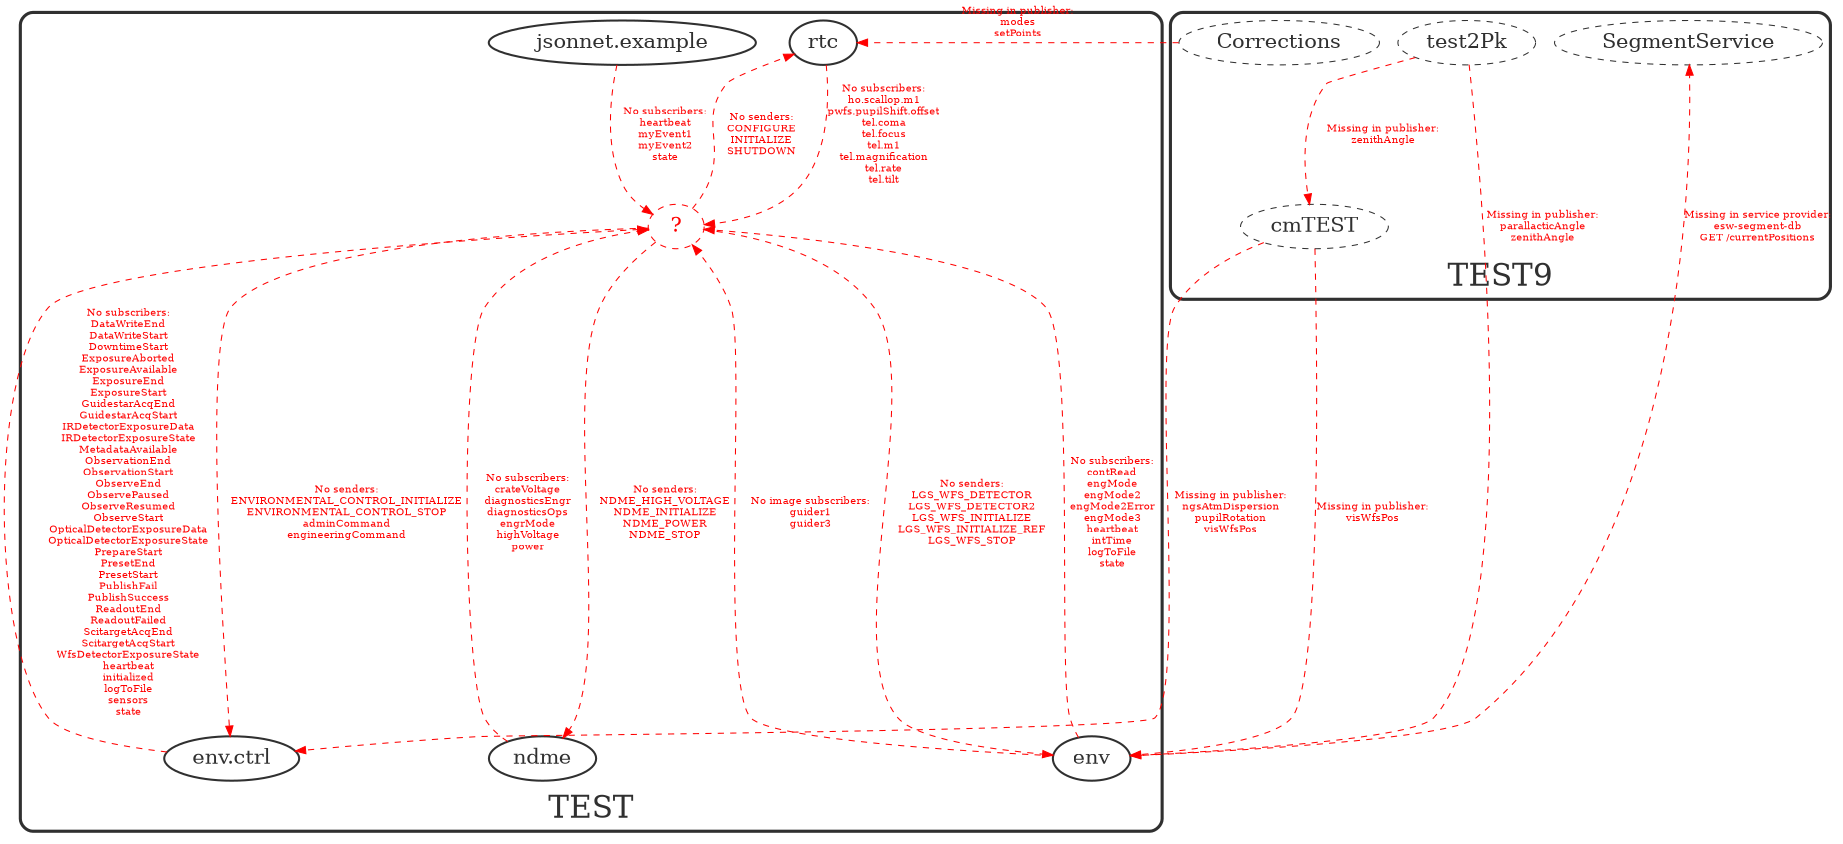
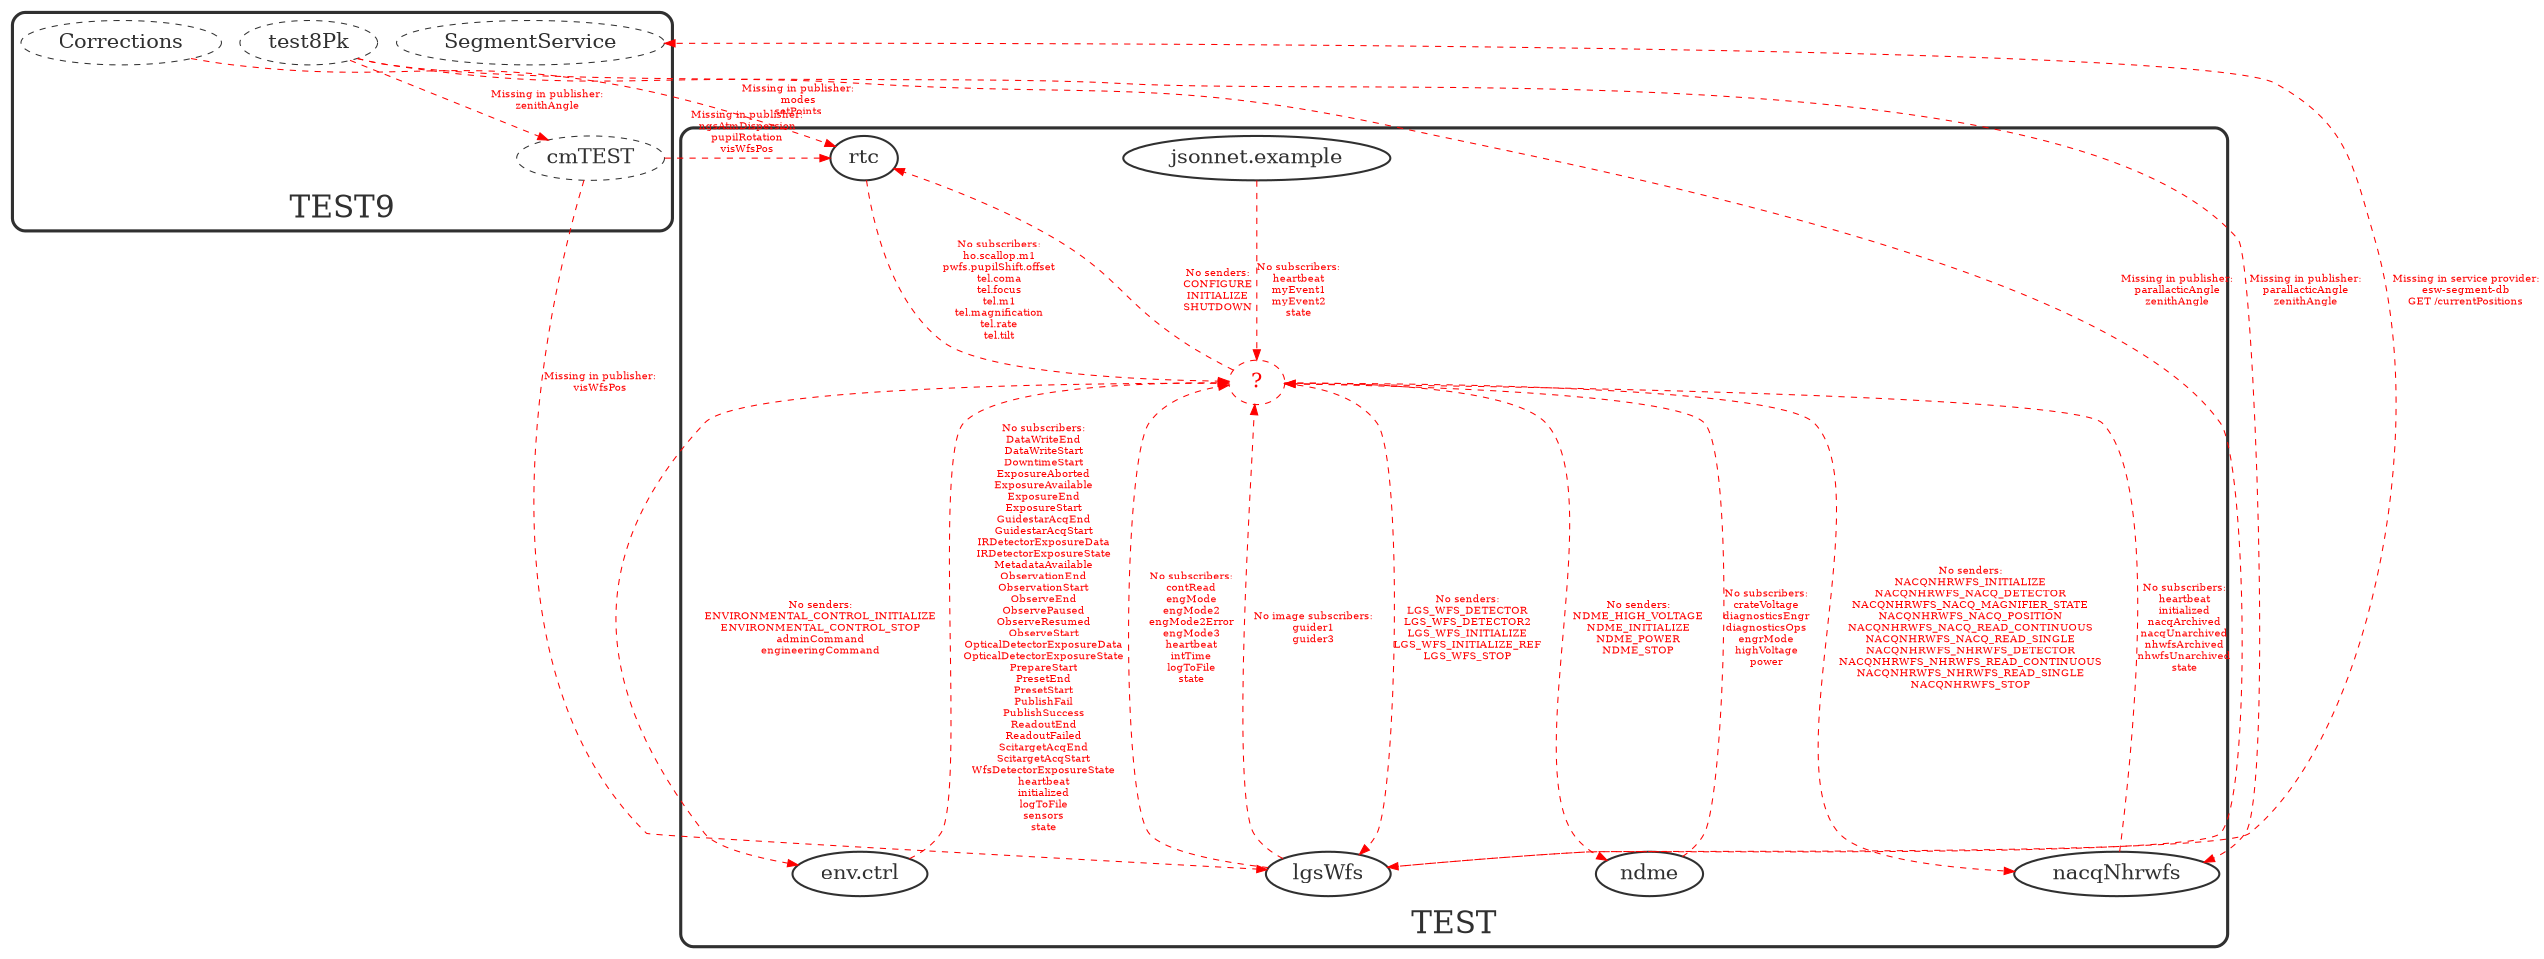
  digraph {
    splines=true
    node [color=gray19 fontcolor=gray19 fontsize=20 style=bold]
    edge [color=red fontcolor=red fontsize=10 style=dashed]
    n1 [label=rtc]
    n2 [label="env.ctrl"]
    n3 [color=red fontcolor=red label="?" style=dashed]
-   n4 [label=env]
+   n4 [label=lgsWfs]
+   n5 [label=nacqNhrwfs]
    n6 [label=ndme]
    n7 [label="jsonnet.example"]
-   n8 [label=test2Pk style=dashed]
+   n8 [label=test8Pk style=dashed]
    n9 [label=SegmentService style=dashed]
    n10 [label=Corrections style=dashed]
    n11 [label=cmTEST style=dashed]
    subgraph cluster_1 {
      color=gray19
      fontcolor=gray19
      fontsize=30
      label=TEST
      labelloc=b
      penwidth=3
      style=rounded
      n1
      n2
      n3
      n4
+     n5
      n6
      n7
    }
    subgraph cluster_2 {
      color=gray19
      fontcolor=gray19
      fontsize=30
      label=TEST9
      labelloc=b
      penwidth=3
      style=rounded
      n8
      n9
      n10
      n11
    }
    n1 -> n3 [label="No subscribers:\nho.scallop.m1\npwfs.pupilShift.offset\ntel.coma\ntel.focus\ntel.m1\ntel.magnification\ntel.rate\ntel.tilt"]
    n2 -> n3 [label="No subscribers:\nDataWriteEnd\nDataWriteStart\nDowntimeStart\nExposureAborted\nExposureAvailable\nExposureEnd\nExposureStart\nGuidestarAcqEnd\nGuidestarAcqStart\nIRDetectorExposureData\nIRDetectorExposureState\nMetadataAvailable\nObservationEnd\nObservationStart\nObserveEnd\nObservePaused\nObserveResumed\nObserveStart\nOpticalDetectorExposureData\nOpticalDetectorExposureState\nPrepareStart\nPresetEnd\nPresetStart\nPublishFail\nPublishSuccess\nReadoutEnd\nReadoutFailed\nScitargetAcqEnd\nScitargetAcqStart\nWfsDetectorExposureState\nheartbeat\ninitialized\nlogToFile\nsensors\nstate"]
    n3 -> n1 [label="No senders:\nCONFIGURE\nINITIALIZE\nSHUTDOWN"]
    n3 -> n2 [label="No senders:\nENVIRONMENTAL_CONTROL_INITIALIZE\nENVIRONMENTAL_CONTROL_STOP\nadminCommand\nengineeringCommand"]
    n3 -> n4 [label="No senders:\nLGS_WFS_DETECTOR\nLGS_WFS_DETECTOR2\nLGS_WFS_INITIALIZE\nLGS_WFS_INITIALIZE_REF\nLGS_WFS_STOP"]
+   n3 -> n5 [label="No senders:\nNACQNHRWFS_INITIALIZE\nNACQNHRWFS_NACQ_DETECTOR\nNACQNHRWFS_NACQ_MAGNIFIER_STATE\nNACQNHRWFS_NACQ_POSITION\nNACQNHRWFS_NACQ_READ_CONTINUOUS\nNACQNHRWFS_NACQ_READ_SINGLE\nNACQNHRWFS_NHRWFS_DETECTOR\nNACQNHRWFS_NHRWFS_READ_CONTINUOUS\nNACQNHRWFS_NHRWFS_READ_SINGLE\nNACQNHRWFS_STOP"]
    n3 -> n6 [label="No senders:\nNDME_HIGH_VOLTAGE\nNDME_INITIALIZE\nNDME_POWER\nNDME_STOP"]
    n4 -> n3 [label="No subscribers:\ncontRead\nengMode\nengMode2\nengMode2Error\nengMode3\nheartbeat\nintTime\nlogToFile\nstate"]
    n4 -> n3 [label="No image subscribers:\nguider1\nguider3"]
    n4 -> n9 [label="Missing in service provider:\nesw-segment-db\nGET /currentPositions"]
+   n5 -> n3 [label="No subscribers:\nheartbeat\ninitialized\nnacqArchived\nnacqUnarchived\nnhwfsArchived\nnhwfsUnarchived\nstate"]
    n6 -> n3 [label="No subscribers:\ncrateVoltage\ndiagnosticsEngr\ndiagnosticsOps\nengrMode\nhighVoltage\npower"]
    n7 -> n3 [label="No subscribers:\nheartbeat\nmyEvent1\nmyEvent2\nstate"]
    n8 -> n4 [label="Missing in publisher:\nparallacticAngle\nzenithAngle"]
+   n8 -> n5 [label="Missing in publisher:\nparallacticAngle\nzenithAngle"]
    n8 -> n11 [label="Missing in publisher:\nzenithAngle"]
    n10 -> n1 [label="Missing in publisher:\nmodes\nsetPoints"]
-   n11 -> n2 [label="Missing in publisher:\nngsAtmDispersion\npupilRotation\nvisWfsPos"]
+   n11 -> n1 [label="Missing in publisher:\nngsAtmDispersion\npupilRotation\nvisWfsPos"]
    n11 -> n4 [label="Missing in publisher:\nvisWfsPos"]
  }
